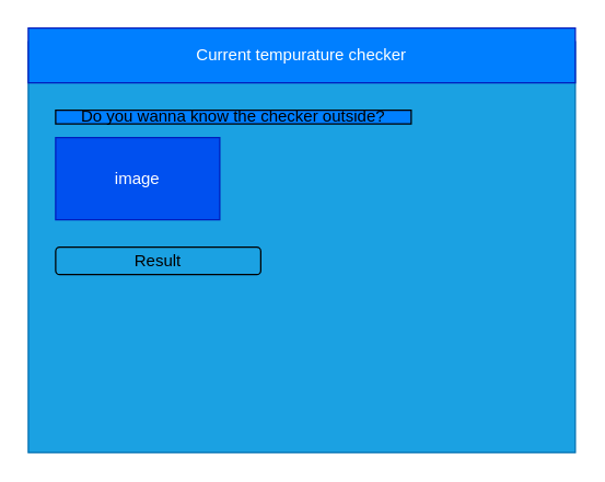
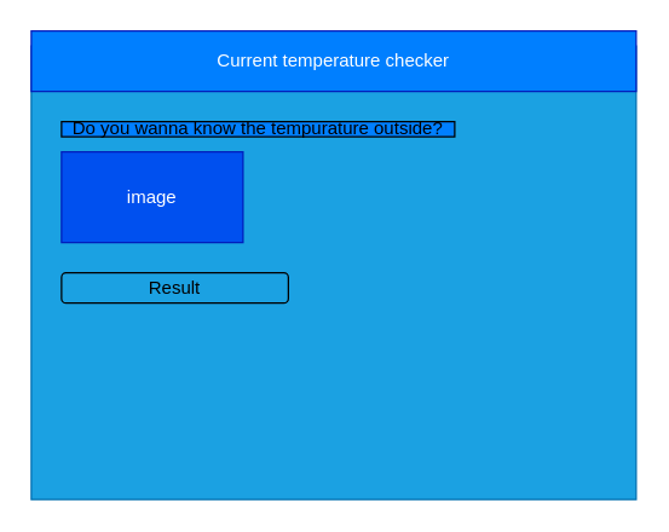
  <mxCell id="0" />
  <mxCell id="1" parent="0" />
  <mxCell id="2" value="" style="rounded=0;whiteSpace=wrap;html=1;fillColor=#1ba1e2;fontColor=#ffffff;strokeColor=#006EAF;" parent="1" vertex="1"><mxGeometry x="20" y="30" width="400" height="300" as="geometry" /></mxCell>
- <mxCell id="3" value="Current tempurature checker" style="rounded=0;whiteSpace=wrap;html=1;fillColor=#007FFF;fontColor=#ffffff;strokeColor=#001DBC;" parent="1" vertex="1"><mxGeometry x="20" y="20" width="400" height="40" as="geometry" /></mxCell>
+ <mxCell id="3" value="Current temperature checker" style="rounded=0;whiteSpace=wrap;html=1;fillColor=#007FFF;fontColor=#ffffff;strokeColor=#001DBC;" parent="1" vertex="1"><mxGeometry x="20" y="20" width="400" height="40" as="geometry" /></mxCell>
  <mxCell id="4" value="image" style="rounded=0;whiteSpace=wrap;html=1;fillColor=#0050ef;fontColor=#ffffff;strokeColor=#001DBC;" parent="1" vertex="1"><mxGeometry x="40" y="100" width="120" height="60" as="geometry" /></mxCell>
- <mxCell id="5" value="Do you wanna know the checker outside?" style="rounded=0;whiteSpace=wrap;html=1;fillColor=#007FFF;" parent="1" vertex="1"><mxGeometry x="40" y="80" width="260" height="10" as="geometry" /></mxCell>
+ <mxCell id="5" value="Do you wanna know the tempurature outside?" style="rounded=0;whiteSpace=wrap;html=1;fillColor=#007FFF;" parent="1" vertex="1"><mxGeometry x="40" y="80" width="260" height="10" as="geometry" /></mxCell>
  <mxCell id="6" value="Result" style="rounded=1;whiteSpace=wrap;html=1;fillColor=#1ba1e2;" parent="1" vertex="1"><mxGeometry x="40" y="180" width="150" height="20" as="geometry" /></mxCell>
